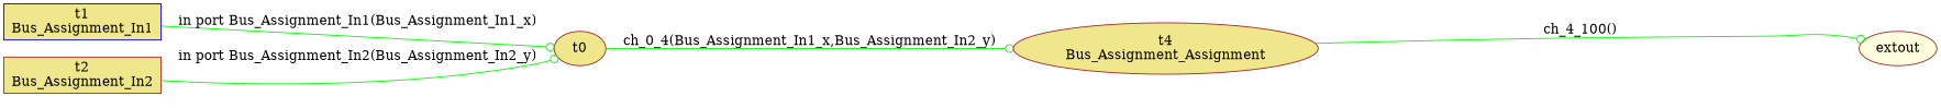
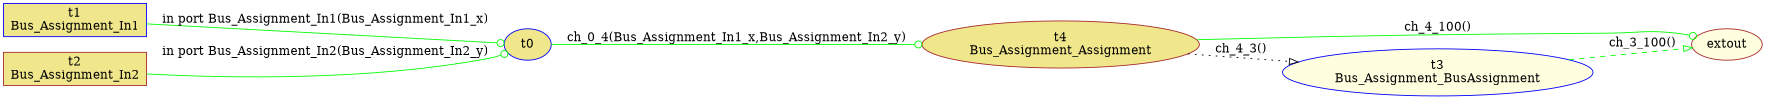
  digraph {
    rankdir=LR
    node [color=brown fillcolor=khaki style=filled]
    edge [arrowhead=odot color=green style=solid]
    n1 [label="t4\nBus_Assignment_Assignment"]
    n2 [fillcolor=lightyellow label=extout]
-   t0
+   n3 [color=blue fillcolor=lightyellow label="t3\nBus_Assignment_BusAssignment"]
+   t0 [color=blue]
    n5 [color=blue label="t1\nBus_Assignment_In1" shape=box]
    n6 [label="t2\nBus_Assignment_In2" shape=box]
    n1 -> n2 [label="ch_4_100()"]
+   n1 -> n3 [arrowhead=onormal label="ch_4_3()" style=dotted color=""]
+   n3 -> n2 [arrowhead=onormal label="ch_3_100()" style=dashed]
    t0 -> n1 [label="ch_0_4(Bus_Assignment_In1_x,Bus_Assignment_In2_y)"]
    n5 -> t0 [label="in port Bus_Assignment_In1(Bus_Assignment_In1_x)"]
    n6 -> t0 [label="in port Bus_Assignment_In2(Bus_Assignment_In2_y)"]
  }
